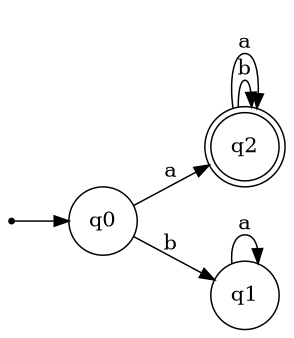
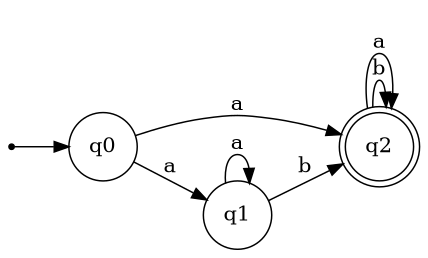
  digraph {
    rankdir=LR
    node [shape=circle]
    inic [shape=point]
    q0
    q2 [shape=doublecircle]
    q1
    inic -> q0
    q0 -> q2 [label=a]
-   q0 -> q1 [label=b]
+   q0 -> q1 [label=a]
    q2 -> q2 [label=b]
    q2 -> q2 [label=a]
+   q1 -> q2 [label=b]
    q1 -> q1 [label=a]
  }
